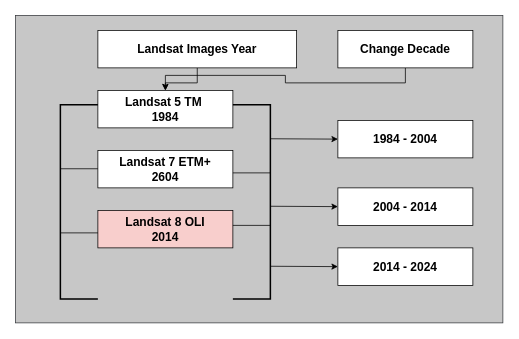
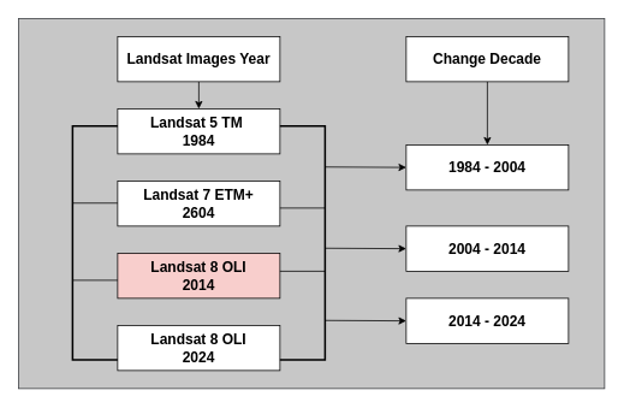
  <mxCell id="0" />
  <mxCell id="1" parent="0" />
  <mxCell id="2" value="" style="rounded=0;whiteSpace=wrap;html=1;fillColor=#C7C7C7;strokeColor=#36393d;" vertex="1" parent="1"><mxGeometry x="20" y="20" width="650" height="410" as="geometry" /></mxCell>
  <mxCell id="3" style="edgeStyle=orthogonalEdgeStyle;rounded=0;orthogonalLoop=1;jettySize=auto;html=1;exitX=0.5;exitY=1;exitDx=0;exitDy=0;entryX=0.5;entryY=0;entryDx=0;entryDy=0;" edge="1" parent="1" source="4" target="7"><mxGeometry relative="1" as="geometry" /></mxCell>
- <mxCell id="4" value="&lt;font style=&quot;font-size: 16px;&quot;&gt;&lt;b&gt;Landsat Images Year&lt;/b&gt;&lt;/font&gt;" style="rounded=0;whiteSpace=wrap;html=1;" vertex="1" parent="1"><mxGeometry x="130" y="40" width="265" height="50" as="geometry" /></mxCell>
- <mxCell id="5" style="edgeStyle=orthogonalEdgeStyle;rounded=0;orthogonalLoop=1;jettySize=auto;html=1;exitX=0.5;exitY=1;exitDx=0;exitDy=0;" edge="1" parent="1" source="6" target="7"><mxGeometry relative="1" as="geometry" /></mxCell>
+ <mxCell id="4" value="&lt;font style=&quot;font-size: 16px;&quot;&gt;&lt;b&gt;Landsat Images Year&lt;/b&gt;&lt;/font&gt;" style="rounded=0;whiteSpace=wrap;html=1;" vertex="1" parent="1"><mxGeometry x="130" y="40" width="180" height="50" as="geometry" /></mxCell>
+ <mxCell id="5" style="edgeStyle=orthogonalEdgeStyle;rounded=0;orthogonalLoop=1;jettySize=auto;html=1;exitX=0.5;exitY=1;exitDx=0;exitDy=0;entryX=0.5;entryY=0;entryDx=0;entryDy=0;" edge="1" parent="1" source="6" target="11"><mxGeometry relative="1" as="geometry" /></mxCell>
  <mxCell id="6" value="&lt;font style=&quot;font-size: 16px;&quot;&gt;&lt;b&gt;Change Decade&lt;/b&gt;&lt;/font&gt;" style="rounded=0;whiteSpace=wrap;html=1;" vertex="1" parent="1"><mxGeometry x="450" y="40" width="180" height="50" as="geometry" /></mxCell>
  <mxCell id="7" value="&lt;font style=&quot;font-size: 16px;&quot;&gt;&lt;b&gt;Landsat 5 TM&amp;nbsp;&lt;/b&gt;&lt;/font&gt;&lt;div&gt;&lt;span style=&quot;font-size: 16px;&quot;&gt;&lt;b&gt;1984&lt;/b&gt;&lt;/span&gt;&lt;/div&gt;" style="rounded=0;whiteSpace=wrap;html=1;" vertex="1" parent="1"><mxGeometry x="130" y="120" width="180" height="50" as="geometry" /></mxCell>
  <mxCell id="8" value="&lt;font style=&quot;font-size: 16px;&quot;&gt;&lt;b&gt;Landsat 7 ETM+&lt;/b&gt;&lt;/font&gt;&lt;div&gt;&lt;span style=&quot;font-size: 16px;&quot;&gt;&lt;b&gt;2604&lt;/b&gt;&lt;/span&gt;&lt;/div&gt;" style="rounded=0;whiteSpace=wrap;html=1;" vertex="1" parent="1"><mxGeometry x="130" y="200" width="180" height="50" as="geometry" /></mxCell>
  <mxCell id="9" value="&lt;font style=&quot;font-size: 16px;&quot;&gt;&lt;b&gt;Landsat 8 OLI&lt;/b&gt;&lt;/font&gt;&lt;div&gt;&lt;span style=&quot;font-size: 16px;&quot;&gt;&lt;b&gt;2014&lt;/b&gt;&lt;/span&gt;&lt;/div&gt;" style="rounded=0;whiteSpace=wrap;html=1;fillColor=#f8cecc;" vertex="1" parent="1"><mxGeometry x="130" y="280" width="180" height="50" as="geometry" /></mxCell>
+ <mxCell id="10" value="&lt;font style=&quot;font-size: 16px;&quot;&gt;&lt;b&gt;Landsat 8 OLI&lt;/b&gt;&lt;/font&gt;&lt;div&gt;&lt;span style=&quot;font-size: 16px;&quot;&gt;&lt;b&gt;2024&lt;/b&gt;&lt;/span&gt;&lt;/div&gt;" style="rounded=0;whiteSpace=wrap;html=1;" vertex="1" parent="1"><mxGeometry x="130" y="360" width="180" height="50" as="geometry" /></mxCell>
  <mxCell id="11" value="&lt;font style=&quot;font-size: 16px;&quot;&gt;&lt;b&gt;1984 - 2004&lt;/b&gt;&lt;/font&gt;" style="rounded=0;whiteSpace=wrap;html=1;" vertex="1" parent="1"><mxGeometry x="450" y="160" width="180" height="50" as="geometry" /></mxCell>
  <mxCell id="12" value="&lt;span style=&quot;font-size: 16px;&quot;&gt;&lt;b&gt;2004 - 2014&lt;/b&gt;&lt;/span&gt;" style="rounded=0;whiteSpace=wrap;html=1;" vertex="1" parent="1"><mxGeometry x="450" y="250" width="180" height="50" as="geometry" /></mxCell>
  <mxCell id="13" value="" style="strokeWidth=2;html=1;shape=mxgraph.flowchart.annotation_1;align=left;pointerEvents=1;rotation=-180;" vertex="1" parent="1"><mxGeometry x="310" y="139" width="50" height="259" as="geometry" /></mxCell>
  <mxCell id="14" value="" style="endArrow=none;html=1;rounded=0;" edge="1" parent="1"><mxGeometry width="50" height="50" relative="1" as="geometry"><mxPoint x="310" y="230" as="sourcePoint" /><mxPoint x="360" y="230" as="targetPoint" /></mxGeometry></mxCell>
  <mxCell id="15" value="" style="endArrow=none;html=1;rounded=0;" edge="1" parent="1"><mxGeometry width="50" height="50" relative="1" as="geometry"><mxPoint x="310" y="300" as="sourcePoint" /><mxPoint x="360" y="300" as="targetPoint" /></mxGeometry></mxCell>
  <mxCell id="16" value="" style="strokeWidth=2;html=1;shape=mxgraph.flowchart.annotation_1;align=left;pointerEvents=1;rotation=0;" vertex="1" parent="1"><mxGeometry x="80" y="139" width="50" height="259" as="geometry" /></mxCell>
  <mxCell id="17" value="" style="endArrow=none;html=1;rounded=0;" edge="1" parent="1"><mxGeometry width="50" height="50" relative="1" as="geometry"><mxPoint x="80" y="224.5" as="sourcePoint" /><mxPoint x="130" y="224.5" as="targetPoint" /></mxGeometry></mxCell>
  <mxCell id="18" value="" style="endArrow=none;html=1;rounded=0;" edge="1" parent="1"><mxGeometry width="50" height="50" relative="1" as="geometry"><mxPoint x="80" y="310" as="sourcePoint" /><mxPoint x="130" y="310" as="targetPoint" /></mxGeometry></mxCell>
  <mxCell id="19" value="" style="endArrow=classic;html=1;rounded=0;entryX=0;entryY=0.5;entryDx=0;entryDy=0;" edge="1" parent="1" target="11"><mxGeometry width="50" height="50" relative="1" as="geometry"><mxPoint x="360" y="184.5" as="sourcePoint" /><mxPoint x="420" y="184.5" as="targetPoint" /></mxGeometry></mxCell>
  <mxCell id="20" value="" style="endArrow=classic;html=1;rounded=0;entryX=0;entryY=0.5;entryDx=0;entryDy=0;" edge="1" parent="1"><mxGeometry width="50" height="50" relative="1" as="geometry"><mxPoint x="360" y="274.5" as="sourcePoint" /><mxPoint x="450" y="275" as="targetPoint" /></mxGeometry></mxCell>
  <mxCell id="21" value="&lt;span style=&quot;font-size: 16px;&quot;&gt;&lt;b&gt;2014 - 2024&lt;/b&gt;&lt;/span&gt;" style="rounded=0;whiteSpace=wrap;html=1;" vertex="1" parent="1"><mxGeometry x="450" y="330" width="180" height="50" as="geometry" /></mxCell>
  <mxCell id="22" value="" style="endArrow=classic;html=1;rounded=0;entryX=0;entryY=0.5;entryDx=0;entryDy=0;" edge="1" parent="1"><mxGeometry width="50" height="50" relative="1" as="geometry"><mxPoint x="360" y="354.5" as="sourcePoint" /><mxPoint x="450" y="355" as="targetPoint" /></mxGeometry></mxCell>
